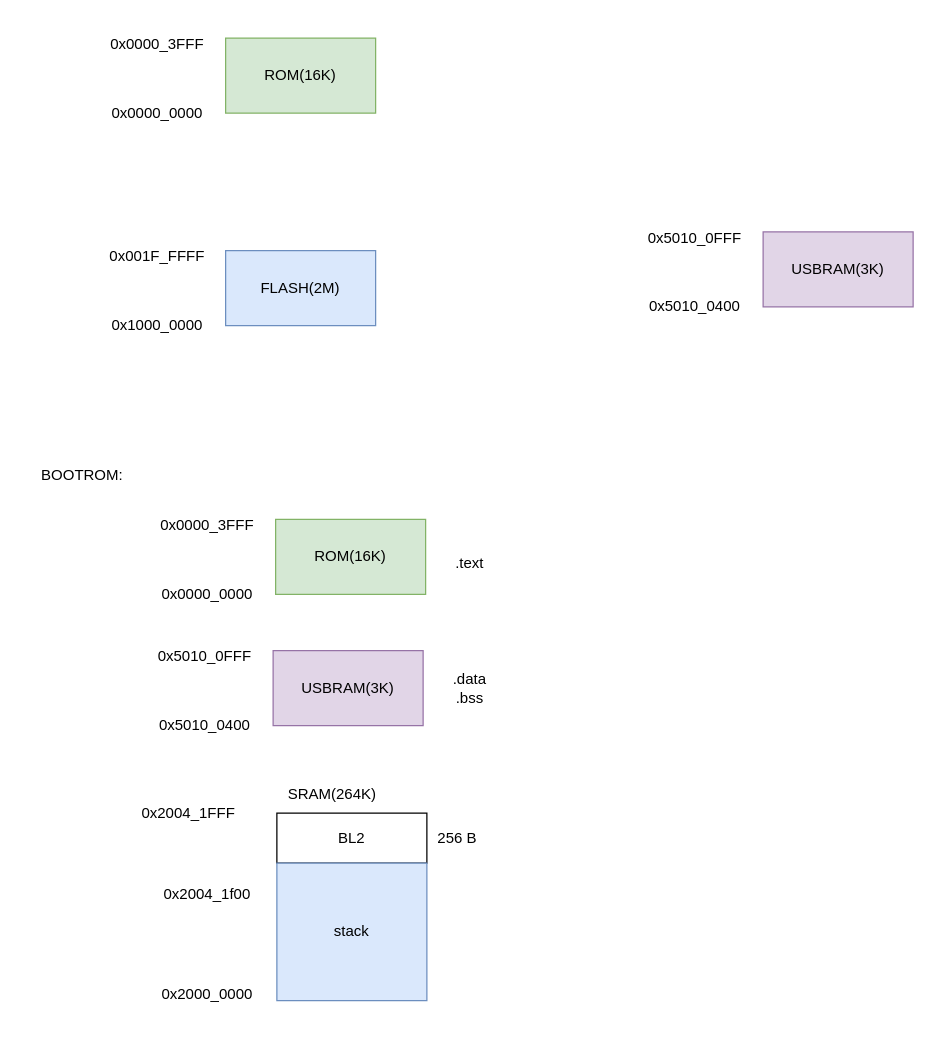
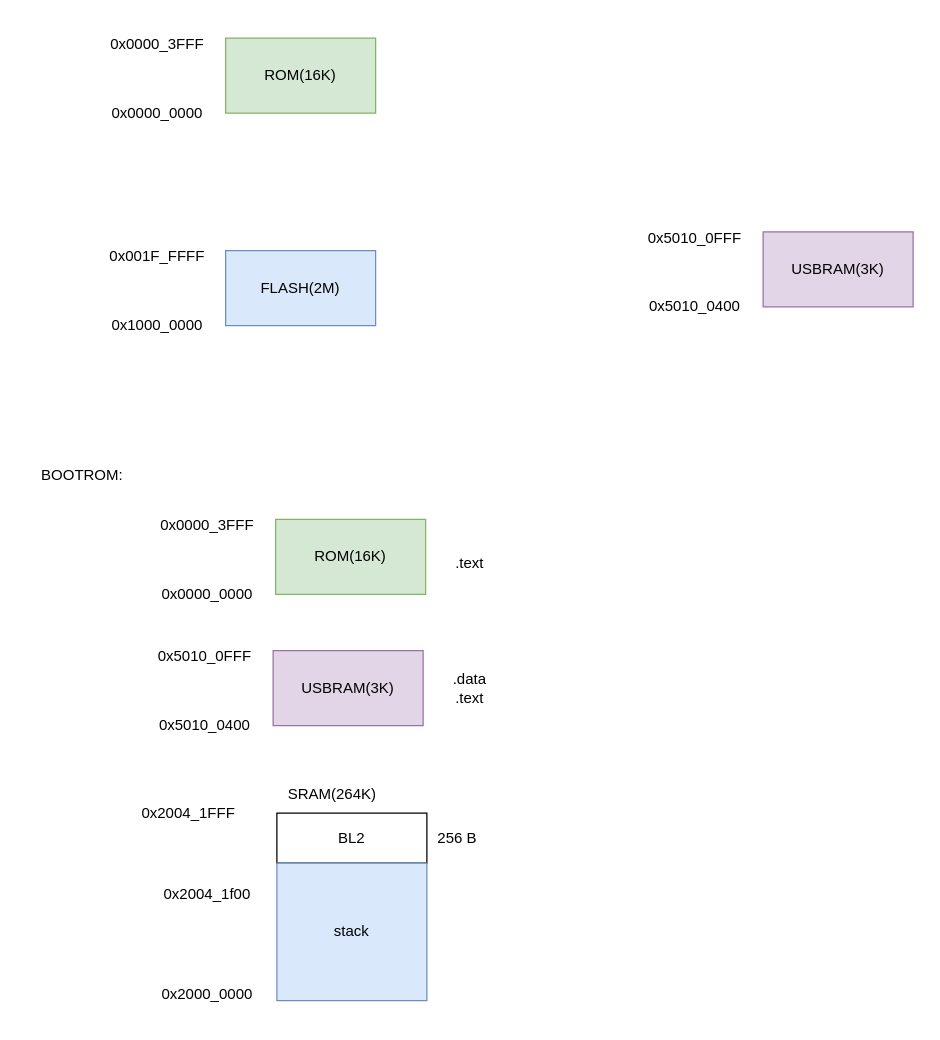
  <mxCell id="0" />
  <mxCell id="1" parent="0" />
  <mxCell id="2" value="ROM(16K)" style="rounded=0;whiteSpace=wrap;html=1;fillColor=#d5e8d4;strokeColor=#82b366;" vertex="1" parent="1"><mxGeometry x="180" y="30" width="120" height="60" as="geometry" /></mxCell>
  <mxCell id="3" value="0x0000_0000" style="text;html=1;align=center;verticalAlign=middle;resizable=0;points=[];autosize=1;strokeColor=none;fillColor=none;" vertex="1" parent="1"><mxGeometry x="75" y="75" width="100" height="30" as="geometry" /></mxCell>
  <mxCell id="4" value="0x0000_3FFF" style="text;html=1;align=center;verticalAlign=middle;resizable=0;points=[];autosize=1;strokeColor=none;fillColor=none;" vertex="1" parent="1"><mxGeometry x="75" y="20" width="100" height="30" as="geometry" /></mxCell>
  <mxCell id="5" value="FLASH(2M)" style="rounded=0;whiteSpace=wrap;html=1;fillColor=#dae8fc;strokeColor=#6c8ebf;" vertex="1" parent="1"><mxGeometry x="180" y="200" width="120" height="60" as="geometry" /></mxCell>
  <mxCell id="6" value="0x1000_0000" style="text;html=1;align=center;verticalAlign=middle;resizable=0;points=[];autosize=1;strokeColor=none;fillColor=none;" vertex="1" parent="1"><mxGeometry x="75" y="245" width="100" height="30" as="geometry" /></mxCell>
  <mxCell id="7" value="0x001F_FFFF" style="text;html=1;align=center;verticalAlign=middle;resizable=0;points=[];autosize=1;strokeColor=none;fillColor=none;" vertex="1" parent="1"><mxGeometry x="75" y="190" width="100" height="30" as="geometry" /></mxCell>
  <mxCell id="8" value="BL2" style="rounded=0;whiteSpace=wrap;html=1;" vertex="1" parent="1"><mxGeometry x="221" y="650" width="120" height="40" as="geometry" /></mxCell>
  <mxCell id="9" value="0x2000_0000" style="text;html=1;align=center;verticalAlign=middle;resizable=0;points=[];autosize=1;strokeColor=none;fillColor=none;" vertex="1" parent="1"><mxGeometry x="115" y="780" width="100" height="30" as="geometry" /></mxCell>
  <mxCell id="10" value="0x2004_1FFF" style="text;html=1;align=center;verticalAlign=middle;resizable=0;points=[];autosize=1;strokeColor=none;fillColor=none;" vertex="1" parent="1"><mxGeometry x="100" y="635" width="100" height="30" as="geometry" /></mxCell>
  <mxCell id="11" value="USBRAM(3K)" style="rounded=0;whiteSpace=wrap;html=1;fillColor=#e1d5e7;strokeColor=#9673a6;" vertex="1" parent="1"><mxGeometry x="610" y="185" width="120" height="60" as="geometry" /></mxCell>
  <mxCell id="12" value="0x5010_0400" style="text;html=1;align=center;verticalAlign=middle;resizable=0;points=[];autosize=1;strokeColor=none;fillColor=none;" vertex="1" parent="1"><mxGeometry x="505" y="230" width="100" height="30" as="geometry" /></mxCell>
  <mxCell id="13" value="0x5010_0FFF" style="text;html=1;align=center;verticalAlign=middle;resizable=0;points=[];autosize=1;strokeColor=none;fillColor=none;" vertex="1" parent="1"><mxGeometry x="505" y="175" width="100" height="30" as="geometry" /></mxCell>
  <mxCell id="14" value="BOOTROM:" style="text;html=1;align=center;verticalAlign=middle;resizable=0;points=[];autosize=1;strokeColor=none;fillColor=none;" vertex="1" parent="1"><mxGeometry x="20" y="365" width="90" height="30" as="geometry" /></mxCell>
  <mxCell id="15" value="ROM(16K)" style="rounded=0;whiteSpace=wrap;html=1;fillColor=#d5e8d4;strokeColor=#82b366;" vertex="1" parent="1"><mxGeometry x="220" y="415" width="120" height="60" as="geometry" /></mxCell>
  <mxCell id="16" value="0x0000_0000" style="text;html=1;align=center;verticalAlign=middle;resizable=0;points=[];autosize=1;strokeColor=none;fillColor=none;" vertex="1" parent="1"><mxGeometry x="115" y="460" width="100" height="30" as="geometry" /></mxCell>
  <mxCell id="17" value="0x0000_3FFF" style="text;html=1;align=center;verticalAlign=middle;resizable=0;points=[];autosize=1;strokeColor=none;fillColor=none;" vertex="1" parent="1"><mxGeometry x="115" y="405" width="100" height="30" as="geometry" /></mxCell>
  <mxCell id="18" value="USBRAM(3K)" style="rounded=0;whiteSpace=wrap;html=1;fillColor=#e1d5e7;strokeColor=#9673a6;" vertex="1" parent="1"><mxGeometry x="218" y="520" width="120" height="60" as="geometry" /></mxCell>
  <mxCell id="19" value="0x5010_0400" style="text;html=1;align=center;verticalAlign=middle;resizable=0;points=[];autosize=1;strokeColor=none;fillColor=none;" vertex="1" parent="1"><mxGeometry x="113" y="565" width="100" height="30" as="geometry" /></mxCell>
  <mxCell id="20" value="0x5010_0FFF" style="text;html=1;align=center;verticalAlign=middle;resizable=0;points=[];autosize=1;strokeColor=none;fillColor=none;" vertex="1" parent="1"><mxGeometry x="113" y="510" width="100" height="30" as="geometry" /></mxCell>
  <mxCell id="21" value=".text" style="text;html=1;align=center;verticalAlign=middle;resizable=0;points=[];autosize=1;strokeColor=none;fillColor=none;" vertex="1" parent="1"><mxGeometry x="350" y="435" width="50" height="30" as="geometry" /></mxCell>
- <mxCell id="22" value=".data&lt;br&gt;.bss" style="text;html=1;align=center;verticalAlign=middle;resizable=0;points=[];autosize=1;strokeColor=none;fillColor=none;" vertex="1" parent="1"><mxGeometry x="350" y="530" width="50" height="40" as="geometry" /></mxCell>
+ <mxCell id="22" value=".data&lt;br&gt;.text" style="text;html=1;align=center;verticalAlign=middle;resizable=0;points=[];autosize=1;strokeColor=none;fillColor=none;" vertex="1" parent="1"><mxGeometry x="350" y="530" width="50" height="40" as="geometry" /></mxCell>
  <mxCell id="23" value="stack" style="rounded=0;whiteSpace=wrap;html=1;fillColor=#dae8fc;strokeColor=#6c8ebf;" vertex="1" parent="1"><mxGeometry x="221" y="690" width="120" height="110" as="geometry" /></mxCell>
  <mxCell id="24" value="&lt;span style=&quot;&quot;&gt;SRAM(264K)&lt;/span&gt;" style="text;html=1;align=center;verticalAlign=middle;resizable=0;points=[];autosize=1;strokeColor=none;fillColor=none;" vertex="1" parent="1"><mxGeometry x="220" y="620" width="90" height="30" as="geometry" /></mxCell>
  <mxCell id="25" value="0x2004_1f00" style="text;html=1;align=center;verticalAlign=middle;resizable=0;points=[];autosize=1;strokeColor=none;fillColor=none;" vertex="1" parent="1"><mxGeometry x="120" y="700" width="90" height="30" as="geometry" /></mxCell>
  <mxCell id="26" value="256 B" style="text;html=1;align=center;verticalAlign=middle;resizable=0;points=[];autosize=1;strokeColor=none;fillColor=none;" vertex="1" parent="1"><mxGeometry x="340" y="655" width="50" height="30" as="geometry" /></mxCell>
